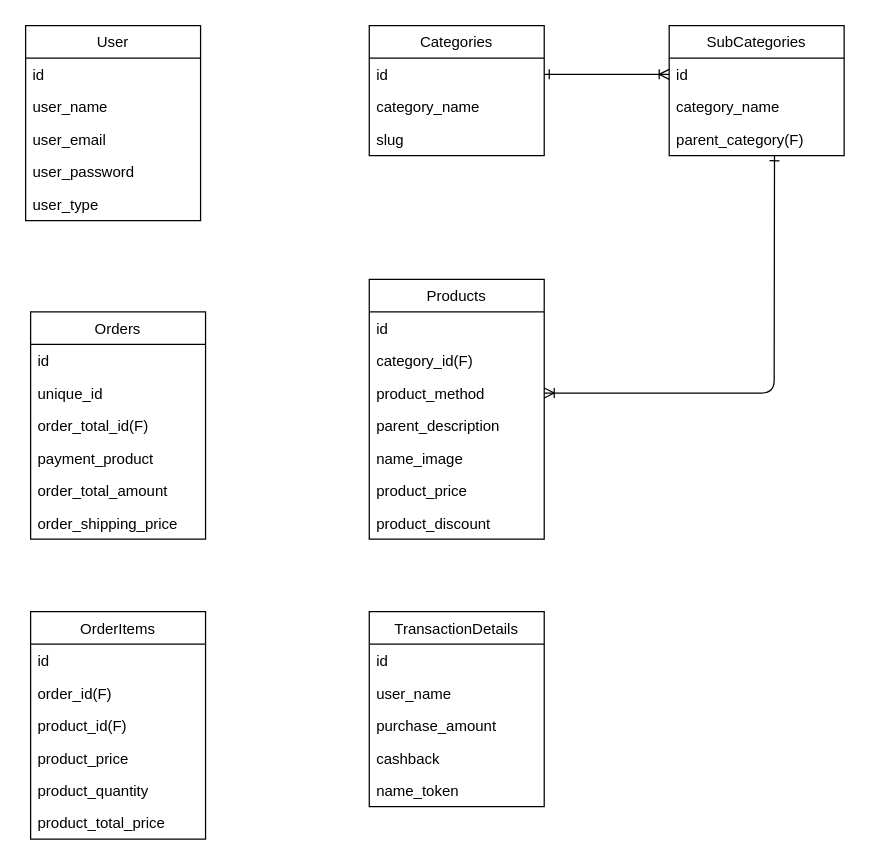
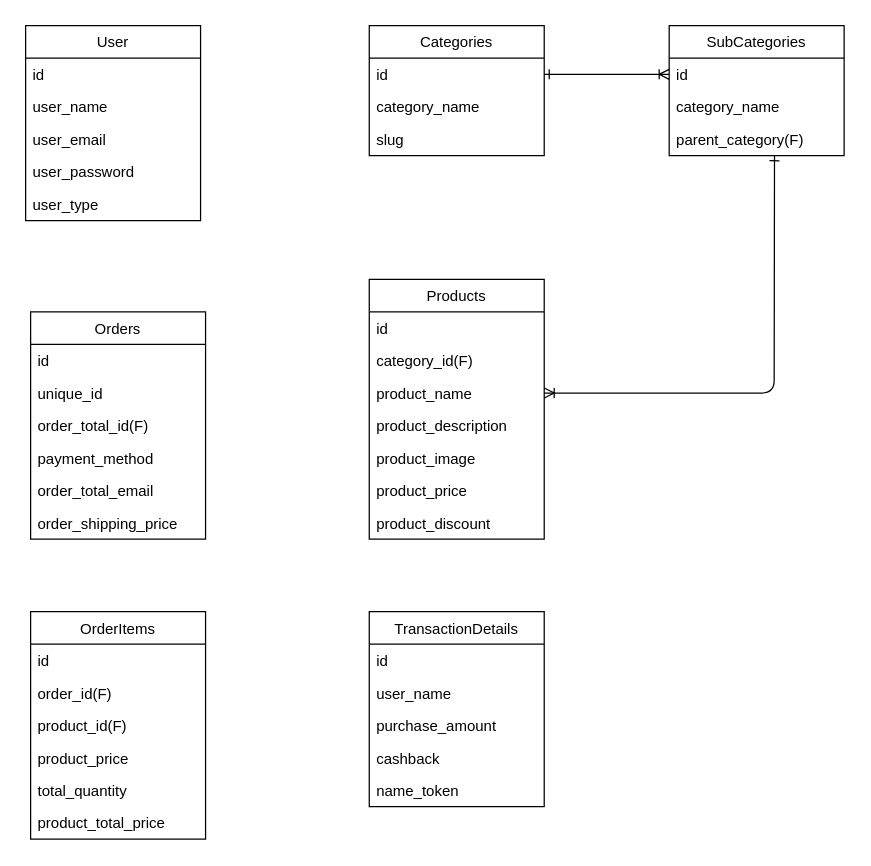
  <mxCell id="0" />
  <mxCell id="1" parent="0" />
  <mxCell id="2" value="User" style="swimlane;fontStyle=0;childLayout=stackLayout;horizontal=1;startSize=26;fillColor=none;horizontalStack=0;resizeParent=1;resizeParentMax=0;resizeLast=0;collapsible=1;marginBottom=0;" parent="1" vertex="1"><mxGeometry x="20" y="20" width="140" height="156" as="geometry" /></mxCell>
  <mxCell id="3" value="id&#10;" style="text;strokeColor=none;fillColor=none;align=left;verticalAlign=top;spacingLeft=4;spacingRight=4;overflow=hidden;rotatable=0;points=[[0,0.5],[1,0.5]];portConstraint=eastwest;" parent="2" vertex="1"><mxGeometry y="26" width="140" height="26" as="geometry" /></mxCell>
  <mxCell id="4" value="user_name" style="text;strokeColor=none;fillColor=none;align=left;verticalAlign=top;spacingLeft=4;spacingRight=4;overflow=hidden;rotatable=0;points=[[0,0.5],[1,0.5]];portConstraint=eastwest;" parent="2" vertex="1"><mxGeometry y="52" width="140" height="26" as="geometry" /></mxCell>
  <mxCell id="5" value="user_email" style="text;strokeColor=none;fillColor=none;align=left;verticalAlign=top;spacingLeft=4;spacingRight=4;overflow=hidden;rotatable=0;points=[[0,0.5],[1,0.5]];portConstraint=eastwest;" parent="2" vertex="1"><mxGeometry y="78" width="140" height="26" as="geometry" /></mxCell>
  <mxCell id="6" value="user_password" style="text;strokeColor=none;fillColor=none;align=left;verticalAlign=top;spacingLeft=4;spacingRight=4;overflow=hidden;rotatable=0;points=[[0,0.5],[1,0.5]];portConstraint=eastwest;" parent="2" vertex="1"><mxGeometry y="104" width="140" height="26" as="geometry" /></mxCell>
  <mxCell id="7" value="user_type" style="text;strokeColor=none;fillColor=none;align=left;verticalAlign=top;spacingLeft=4;spacingRight=4;overflow=hidden;rotatable=0;points=[[0,0.5],[1,0.5]];portConstraint=eastwest;" parent="2" vertex="1"><mxGeometry y="130" width="140" height="26" as="geometry" /></mxCell>
  <mxCell id="8" value="Categories" style="swimlane;fontStyle=0;childLayout=stackLayout;horizontal=1;startSize=26;fillColor=none;horizontalStack=0;resizeParent=1;resizeParentMax=0;resizeLast=0;collapsible=1;marginBottom=0;" parent="1" vertex="1"><mxGeometry x="295" y="20" width="140" height="104" as="geometry" /></mxCell>
  <mxCell id="9" value="id&#10;" style="text;strokeColor=none;fillColor=none;align=left;verticalAlign=top;spacingLeft=4;spacingRight=4;overflow=hidden;rotatable=0;points=[[0,0.5],[1,0.5]];portConstraint=eastwest;" parent="8" vertex="1"><mxGeometry y="26" width="140" height="26" as="geometry" /></mxCell>
  <mxCell id="10" value="category_name" style="text;strokeColor=none;fillColor=none;align=left;verticalAlign=top;spacingLeft=4;spacingRight=4;overflow=hidden;rotatable=0;points=[[0,0.5],[1,0.5]];portConstraint=eastwest;" parent="8" vertex="1"><mxGeometry y="52" width="140" height="26" as="geometry" /></mxCell>
  <mxCell id="11" value="slug" style="text;strokeColor=none;fillColor=none;align=left;verticalAlign=top;spacingLeft=4;spacingRight=4;overflow=hidden;rotatable=0;points=[[0,0.5],[1,0.5]];portConstraint=eastwest;" parent="8" vertex="1"><mxGeometry y="78" width="140" height="26" as="geometry" /></mxCell>
  <mxCell id="12" value="Orders" style="swimlane;fontStyle=0;childLayout=stackLayout;horizontal=1;startSize=26;fillColor=none;horizontalStack=0;resizeParent=1;resizeParentMax=0;resizeLast=0;collapsible=1;marginBottom=0;" parent="1" vertex="1"><mxGeometry x="24" y="249" width="140" height="182" as="geometry" /></mxCell>
  <mxCell id="13" value="id&#10;" style="text;strokeColor=none;fillColor=none;align=left;verticalAlign=top;spacingLeft=4;spacingRight=4;overflow=hidden;rotatable=0;points=[[0,0.5],[1,0.5]];portConstraint=eastwest;" parent="12" vertex="1"><mxGeometry y="26" width="140" height="26" as="geometry" /></mxCell>
  <mxCell id="14" value="unique_id" style="text;strokeColor=none;fillColor=none;align=left;verticalAlign=top;spacingLeft=4;spacingRight=4;overflow=hidden;rotatable=0;points=[[0,0.5],[1,0.5]];portConstraint=eastwest;" parent="12" vertex="1"><mxGeometry y="52" width="140" height="26" as="geometry" /></mxCell>
  <mxCell id="15" value="order_total_id(F)" style="text;strokeColor=none;fillColor=none;align=left;verticalAlign=top;spacingLeft=4;spacingRight=4;overflow=hidden;rotatable=0;points=[[0,0.5],[1,0.5]];portConstraint=eastwest;" parent="12" vertex="1"><mxGeometry y="78" width="140" height="26" as="geometry" /></mxCell>
- <mxCell id="16" value="payment_product" style="text;strokeColor=none;fillColor=none;align=left;verticalAlign=top;spacingLeft=4;spacingRight=4;overflow=hidden;rotatable=0;points=[[0,0.5],[1,0.5]];portConstraint=eastwest;" parent="12" vertex="1"><mxGeometry y="104" width="140" height="26" as="geometry" /></mxCell>
- <mxCell id="17" value="order_total_amount" style="text;strokeColor=none;fillColor=none;align=left;verticalAlign=top;spacingLeft=4;spacingRight=4;overflow=hidden;rotatable=0;points=[[0,0.5],[1,0.5]];portConstraint=eastwest;" parent="12" vertex="1"><mxGeometry y="130" width="140" height="26" as="geometry" /></mxCell>
+ <mxCell id="16" value="payment_method" style="text;strokeColor=none;fillColor=none;align=left;verticalAlign=top;spacingLeft=4;spacingRight=4;overflow=hidden;rotatable=0;points=[[0,0.5],[1,0.5]];portConstraint=eastwest;" parent="12" vertex="1"><mxGeometry y="104" width="140" height="26" as="geometry" /></mxCell>
+ <mxCell id="17" value="order_total_email" style="text;strokeColor=none;fillColor=none;align=left;verticalAlign=top;spacingLeft=4;spacingRight=4;overflow=hidden;rotatable=0;points=[[0,0.5],[1,0.5]];portConstraint=eastwest;" parent="12" vertex="1"><mxGeometry y="130" width="140" height="26" as="geometry" /></mxCell>
  <mxCell id="18" value="order_shipping_price" style="text;strokeColor=none;fillColor=none;align=left;verticalAlign=top;spacingLeft=4;spacingRight=4;overflow=hidden;rotatable=0;points=[[0,0.5],[1,0.5]];portConstraint=eastwest;" parent="12" vertex="1"><mxGeometry y="156" width="140" height="26" as="geometry" /></mxCell>
  <mxCell id="19" value="OrderItems" style="swimlane;fontStyle=0;childLayout=stackLayout;horizontal=1;startSize=26;fillColor=none;horizontalStack=0;resizeParent=1;resizeParentMax=0;resizeLast=0;collapsible=1;marginBottom=0;" parent="1" vertex="1"><mxGeometry x="24" y="489" width="140" height="182" as="geometry" /></mxCell>
  <mxCell id="20" value="id&#10;" style="text;strokeColor=none;fillColor=none;align=left;verticalAlign=top;spacingLeft=4;spacingRight=4;overflow=hidden;rotatable=0;points=[[0,0.5],[1,0.5]];portConstraint=eastwest;" parent="19" vertex="1"><mxGeometry y="26" width="140" height="26" as="geometry" /></mxCell>
  <mxCell id="21" value="order_id(F)" style="text;strokeColor=none;fillColor=none;align=left;verticalAlign=top;spacingLeft=4;spacingRight=4;overflow=hidden;rotatable=0;points=[[0,0.5],[1,0.5]];portConstraint=eastwest;" parent="19" vertex="1"><mxGeometry y="52" width="140" height="26" as="geometry" /></mxCell>
  <mxCell id="22" value="product_id(F)" style="text;strokeColor=none;fillColor=none;align=left;verticalAlign=top;spacingLeft=4;spacingRight=4;overflow=hidden;rotatable=0;points=[[0,0.5],[1,0.5]];portConstraint=eastwest;" parent="19" vertex="1"><mxGeometry y="78" width="140" height="26" as="geometry" /></mxCell>
  <mxCell id="23" value="product_price" style="text;strokeColor=none;fillColor=none;align=left;verticalAlign=top;spacingLeft=4;spacingRight=4;overflow=hidden;rotatable=0;points=[[0,0.5],[1,0.5]];portConstraint=eastwest;" parent="19" vertex="1"><mxGeometry y="104" width="140" height="26" as="geometry" /></mxCell>
- <mxCell id="24" value="product_quantity" style="text;strokeColor=none;fillColor=none;align=left;verticalAlign=top;spacingLeft=4;spacingRight=4;overflow=hidden;rotatable=0;points=[[0,0.5],[1,0.5]];portConstraint=eastwest;" parent="19" vertex="1"><mxGeometry y="130" width="140" height="26" as="geometry" /></mxCell>
+ <mxCell id="24" value="total_quantity" style="text;strokeColor=none;fillColor=none;align=left;verticalAlign=top;spacingLeft=4;spacingRight=4;overflow=hidden;rotatable=0;points=[[0,0.5],[1,0.5]];portConstraint=eastwest;" parent="19" vertex="1"><mxGeometry y="130" width="140" height="26" as="geometry" /></mxCell>
  <mxCell id="25" value="product_total_price" style="text;strokeColor=none;fillColor=none;align=left;verticalAlign=top;spacingLeft=4;spacingRight=4;overflow=hidden;rotatable=0;points=[[0,0.5],[1,0.5]];portConstraint=eastwest;" parent="19" vertex="1"><mxGeometry y="156" width="140" height="26" as="geometry" /></mxCell>
  <mxCell id="26" value="Products" style="swimlane;fontStyle=0;childLayout=stackLayout;horizontal=1;startSize=26;fillColor=none;horizontalStack=0;resizeParent=1;resizeParentMax=0;resizeLast=0;collapsible=1;marginBottom=0;" parent="1" vertex="1"><mxGeometry x="295" y="223" width="140" height="208" as="geometry" /></mxCell>
  <mxCell id="27" value="id" style="text;strokeColor=none;fillColor=none;align=left;verticalAlign=top;spacingLeft=4;spacingRight=4;overflow=hidden;rotatable=0;points=[[0,0.5],[1,0.5]];portConstraint=eastwest;" parent="26" vertex="1"><mxGeometry y="26" width="140" height="26" as="geometry" /></mxCell>
  <mxCell id="28" value="category_id(F)" style="text;strokeColor=none;fillColor=none;align=left;verticalAlign=top;spacingLeft=4;spacingRight=4;overflow=hidden;rotatable=0;points=[[0,0.5],[1,0.5]];portConstraint=eastwest;" parent="26" vertex="1"><mxGeometry y="52" width="140" height="26" as="geometry" /></mxCell>
- <mxCell id="29" value="product_method" style="text;strokeColor=none;fillColor=none;align=left;verticalAlign=top;spacingLeft=4;spacingRight=4;overflow=hidden;rotatable=0;points=[[0,0.5],[1,0.5]];portConstraint=eastwest;" parent="26" vertex="1"><mxGeometry y="78" width="140" height="26" as="geometry" /></mxCell>
- <mxCell id="30" value="parent_description" style="text;strokeColor=none;fillColor=none;align=left;verticalAlign=top;spacingLeft=4;spacingRight=4;overflow=hidden;rotatable=0;points=[[0,0.5],[1,0.5]];portConstraint=eastwest;" parent="26" vertex="1"><mxGeometry y="104" width="140" height="26" as="geometry" /></mxCell>
- <mxCell id="31" value="name_image" style="text;strokeColor=none;fillColor=none;align=left;verticalAlign=top;spacingLeft=4;spacingRight=4;overflow=hidden;rotatable=0;points=[[0,0.5],[1,0.5]];portConstraint=eastwest;" parent="26" vertex="1"><mxGeometry y="130" width="140" height="26" as="geometry" /></mxCell>
+ <mxCell id="29" value="product_name" style="text;strokeColor=none;fillColor=none;align=left;verticalAlign=top;spacingLeft=4;spacingRight=4;overflow=hidden;rotatable=0;points=[[0,0.5],[1,0.5]];portConstraint=eastwest;" parent="26" vertex="1"><mxGeometry y="78" width="140" height="26" as="geometry" /></mxCell>
+ <mxCell id="30" value="product_description" style="text;strokeColor=none;fillColor=none;align=left;verticalAlign=top;spacingLeft=4;spacingRight=4;overflow=hidden;rotatable=0;points=[[0,0.5],[1,0.5]];portConstraint=eastwest;" parent="26" vertex="1"><mxGeometry y="104" width="140" height="26" as="geometry" /></mxCell>
+ <mxCell id="31" value="product_image" style="text;strokeColor=none;fillColor=none;align=left;verticalAlign=top;spacingLeft=4;spacingRight=4;overflow=hidden;rotatable=0;points=[[0,0.5],[1,0.5]];portConstraint=eastwest;" parent="26" vertex="1"><mxGeometry y="130" width="140" height="26" as="geometry" /></mxCell>
  <mxCell id="32" value="product_price" style="text;strokeColor=none;fillColor=none;align=left;verticalAlign=top;spacingLeft=4;spacingRight=4;overflow=hidden;rotatable=0;points=[[0,0.5],[1,0.5]];portConstraint=eastwest;" parent="26" vertex="1"><mxGeometry y="156" width="140" height="26" as="geometry" /></mxCell>
  <mxCell id="33" value="product_discount" style="text;strokeColor=none;fillColor=none;align=left;verticalAlign=top;spacingLeft=4;spacingRight=4;overflow=hidden;rotatable=0;points=[[0,0.5],[1,0.5]];portConstraint=eastwest;" parent="26" vertex="1"><mxGeometry y="182" width="140" height="26" as="geometry" /></mxCell>
  <mxCell id="34" value="SubCategories" style="swimlane;fontStyle=0;childLayout=stackLayout;horizontal=1;startSize=26;fillColor=none;horizontalStack=0;resizeParent=1;resizeParentMax=0;resizeLast=0;collapsible=1;marginBottom=0;" parent="1" vertex="1"><mxGeometry x="535" y="20" width="140" height="104" as="geometry" /></mxCell>
  <mxCell id="35" value="id&#10;" style="text;strokeColor=none;fillColor=none;align=left;verticalAlign=top;spacingLeft=4;spacingRight=4;overflow=hidden;rotatable=0;points=[[0,0.5],[1,0.5]];portConstraint=eastwest;" parent="34" vertex="1"><mxGeometry y="26" width="140" height="26" as="geometry" /></mxCell>
  <mxCell id="36" value="category_name" style="text;strokeColor=none;fillColor=none;align=left;verticalAlign=top;spacingLeft=4;spacingRight=4;overflow=hidden;rotatable=0;points=[[0,0.5],[1,0.5]];portConstraint=eastwest;" parent="34" vertex="1"><mxGeometry y="52" width="140" height="26" as="geometry" /></mxCell>
  <mxCell id="37" value="parent_category(F)" style="text;strokeColor=none;fillColor=none;align=left;verticalAlign=top;spacingLeft=4;spacingRight=4;overflow=hidden;rotatable=0;points=[[0,0.5],[1,0.5]];portConstraint=eastwest;" parent="34" vertex="1"><mxGeometry y="78" width="140" height="26" as="geometry" /></mxCell>
  <mxCell id="38" value="" style="fontSize=12;html=1;endArrow=ERoneToMany;entryX=0;entryY=0.5;entryDx=0;entryDy=0;exitX=1;exitY=0.5;exitDx=0;exitDy=0;startArrow=ERone;startFill=0;" parent="1" source="9" target="35" edge="1"><mxGeometry width="100" height="100" relative="1" as="geometry"><mxPoint x="314" y="244" as="sourcePoint" /><mxPoint x="414" y="144" as="targetPoint" /></mxGeometry></mxCell>
  <mxCell id="39" value="TransactionDetails" style="swimlane;fontStyle=0;childLayout=stackLayout;horizontal=1;startSize=26;fillColor=none;horizontalStack=0;resizeParent=1;resizeParentMax=0;resizeLast=0;collapsible=1;marginBottom=0;" parent="1" vertex="1"><mxGeometry x="295" y="489" width="140" height="156" as="geometry" /></mxCell>
  <mxCell id="40" value="id" style="text;strokeColor=none;fillColor=none;align=left;verticalAlign=top;spacingLeft=4;spacingRight=4;overflow=hidden;rotatable=0;points=[[0,0.5],[1,0.5]];portConstraint=eastwest;" parent="39" vertex="1"><mxGeometry y="26" width="140" height="26" as="geometry" /></mxCell>
  <mxCell id="41" value="user_name" style="text;strokeColor=none;fillColor=none;align=left;verticalAlign=top;spacingLeft=4;spacingRight=4;overflow=hidden;rotatable=0;points=[[0,0.5],[1,0.5]];portConstraint=eastwest;" parent="39" vertex="1"><mxGeometry y="52" width="140" height="26" as="geometry" /></mxCell>
  <mxCell id="42" value="purchase_amount" style="text;strokeColor=none;fillColor=none;align=left;verticalAlign=top;spacingLeft=4;spacingRight=4;overflow=hidden;rotatable=0;points=[[0,0.5],[1,0.5]];portConstraint=eastwest;" parent="39" vertex="1"><mxGeometry y="78" width="140" height="26" as="geometry" /></mxCell>
  <mxCell id="43" value="cashback" style="text;strokeColor=none;fillColor=none;align=left;verticalAlign=top;spacingLeft=4;spacingRight=4;overflow=hidden;rotatable=0;points=[[0,0.5],[1,0.5]];portConstraint=eastwest;" parent="39" vertex="1"><mxGeometry y="104" width="140" height="26" as="geometry" /></mxCell>
  <mxCell id="44" value="name_token" style="text;strokeColor=none;fillColor=none;align=left;verticalAlign=top;spacingLeft=4;spacingRight=4;overflow=hidden;rotatable=0;points=[[0,0.5],[1,0.5]];portConstraint=eastwest;" parent="39" vertex="1"><mxGeometry y="130" width="140" height="26" as="geometry" /></mxCell>
  <mxCell id="45" value="" style="fontSize=12;html=1;endArrow=ERoneToMany;entryX=1;entryY=0.5;entryDx=0;entryDy=0;startArrow=ERone;startFill=0;exitX=0.602;exitY=1.005;exitDx=0;exitDy=0;exitPerimeter=0;" parent="1" source="37" edge="1"><mxGeometry width="100" height="100" relative="1" as="geometry"><mxPoint x="375" y="134" as="sourcePoint" /><mxPoint x="435" y="314" as="targetPoint" /><Array as="points"><mxPoint x="619" y="314" /></Array></mxGeometry></mxCell>
